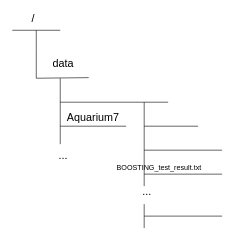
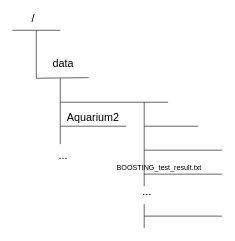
  <mxCell id="0" />
  <mxCell id="1" parent="0" />
  <mxCell id="2" value="" style="endArrow=none;html=1;" edge="1" parent="1"><mxGeometry width="50" height="50" relative="1" as="geometry"><mxPoint x="20" y="50" as="sourcePoint" /><mxPoint x="100" y="50" as="targetPoint" /></mxGeometry></mxCell>
  <mxCell id="3" value="" style="endArrow=none;html=1;" edge="1" parent="1"><mxGeometry width="50" height="50" relative="1" as="geometry"><mxPoint x="60" y="50" as="sourcePoint" /><mxPoint x="60" y="130" as="targetPoint" /><Array as="points"><mxPoint x="60" y="90" /></Array></mxGeometry></mxCell>
  <mxCell id="4" value="" style="endArrow=none;html=1;entryX=1.107;entryY=1.3;entryDx=0;entryDy=0;entryPerimeter=0;" edge="1" parent="1" target="5"><mxGeometry width="50" height="50" relative="1" as="geometry"><mxPoint x="60" y="130" as="sourcePoint" /><mxPoint x="110" y="130" as="targetPoint" /></mxGeometry></mxCell>
  <mxCell id="5" value="&lt;font style=&quot;font-size: 18px&quot;&gt;data&lt;/font&gt;" style="text;html=1;strokeColor=none;fillColor=none;align=center;verticalAlign=middle;whiteSpace=wrap;rounded=0;" vertex="1" parent="1"><mxGeometry x="70" y="90" width="70" height="30" as="geometry" /></mxCell>
  <mxCell id="6" value="&lt;font style=&quot;font-size: 18px&quot;&gt;/&lt;/font&gt;" style="text;html=1;strokeColor=none;fillColor=none;align=center;verticalAlign=middle;whiteSpace=wrap;rounded=0;" vertex="1" parent="1"><mxGeometry x="40" y="20" width="30" height="20" as="geometry" /></mxCell>
  <mxCell id="7" value="" style="endArrow=none;html=1;entryX=1;entryY=1;entryDx=0;entryDy=0;" edge="1" parent="1"><mxGeometry width="50" height="50" relative="1" as="geometry"><mxPoint x="100" y="170" as="sourcePoint" /><mxPoint x="280" y="170" as="targetPoint" /></mxGeometry></mxCell>
  <mxCell id="8" value="" style="endArrow=none;html=1;" edge="1" parent="1"><mxGeometry width="50" height="50" relative="1" as="geometry"><mxPoint x="100" y="240" as="sourcePoint" /><mxPoint x="100" y="130" as="targetPoint" /><Array as="points" /></mxGeometry></mxCell>
  <mxCell id="9" value="" style="endArrow=none;html=1;" edge="1" parent="1"><mxGeometry width="50" height="50" relative="1" as="geometry"><mxPoint x="100" y="210" as="sourcePoint" /><mxPoint x="210" y="210" as="targetPoint" /></mxGeometry></mxCell>
- <mxCell id="10" value="&lt;font style=&quot;font-size: 18px&quot;&gt;Aquarium7&lt;/font&gt;" style="text;html=1;strokeColor=none;fillColor=none;align=center;verticalAlign=middle;whiteSpace=wrap;rounded=0;" vertex="1" parent="1"><mxGeometry x="120" y="180" width="70" height="30" as="geometry" /></mxCell>
+ <mxCell id="10" value="&lt;font style=&quot;font-size: 18px&quot;&gt;Aquarium2&lt;/font&gt;" style="text;html=1;strokeColor=none;fillColor=none;align=center;verticalAlign=middle;whiteSpace=wrap;rounded=0;" vertex="1" parent="1"><mxGeometry x="120" y="180" width="70" height="30" as="geometry" /></mxCell>
  <mxCell id="11" value="&lt;span style=&quot;font-size: 18px&quot;&gt;...&lt;/span&gt;" style="text;html=1;strokeColor=none;fillColor=none;align=center;verticalAlign=middle;whiteSpace=wrap;rounded=0;" vertex="1" parent="1"><mxGeometry x="85" y="250" width="40" height="20" as="geometry" /></mxCell>
  <mxCell id="12" value="" style="endArrow=none;html=1;entryX=0.429;entryY=1;entryDx=0;entryDy=0;entryPerimeter=0;" edge="1" parent="1"><mxGeometry width="50" height="50" relative="1" as="geometry"><mxPoint x="240" y="310" as="sourcePoint" /><mxPoint x="240.03" y="170" as="targetPoint" /><Array as="points" /></mxGeometry></mxCell>
  <mxCell id="13" value="" style="endArrow=none;html=1;" edge="1" parent="1"><mxGeometry width="50" height="50" relative="1" as="geometry"><mxPoint x="240" y="210" as="sourcePoint" /><mxPoint x="330" y="210" as="targetPoint" /></mxGeometry></mxCell>
  <mxCell id="14" value="" style="endArrow=none;html=1;" edge="1" parent="1"><mxGeometry width="50" height="50" relative="1" as="geometry"><mxPoint x="240" y="250" as="sourcePoint" /><mxPoint x="370" y="250" as="targetPoint" /></mxGeometry></mxCell>
  <mxCell id="15" value="" style="endArrow=none;html=1;" edge="1" parent="1"><mxGeometry width="50" height="50" relative="1" as="geometry"><mxPoint x="240" y="290" as="sourcePoint" /><mxPoint x="370" y="290" as="targetPoint" /></mxGeometry></mxCell>
  <mxCell id="16" value="BOOSTING_test_result.txt" style="text;html=1;strokeColor=none;fillColor=none;align=center;verticalAlign=middle;whiteSpace=wrap;rounded=0;" vertex="1" parent="1"><mxGeometry x="245" y="270" width="40" height="20" as="geometry" /></mxCell>
  <mxCell id="17" value="&lt;span style=&quot;font-size: 18px&quot;&gt;...&lt;/span&gt;" style="text;html=1;strokeColor=none;fillColor=none;align=center;verticalAlign=middle;whiteSpace=wrap;rounded=0;" vertex="1" parent="1"><mxGeometry x="225" y="310" width="40" height="20" as="geometry" /></mxCell>
  <mxCell id="18" value="" style="endArrow=none;html=1;" edge="1" parent="1"><mxGeometry width="50" height="50" relative="1" as="geometry"><mxPoint x="240" y="380" as="sourcePoint" /><mxPoint x="240" y="340" as="targetPoint" /></mxGeometry></mxCell>
  <mxCell id="19" value="" style="endArrow=none;html=1;" edge="1" parent="1"><mxGeometry width="50" height="50" relative="1" as="geometry"><mxPoint x="240" y="360" as="sourcePoint" /><mxPoint x="370" y="360" as="targetPoint" /></mxGeometry></mxCell>
